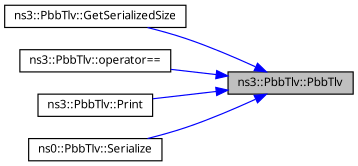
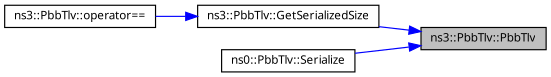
  digraph {
    fontname="Noto Sans"
    rankdir=RL
    node [color=black fillcolor=white fontname="Noto Sans" fontsize=10 shape=record style=filled]
    edge [color=blue dir=back fontname="Noto Sans" fontsize=10 labelfontname=Helvetica labelfontsize=10 style=solid]
    n1 [fillcolor=grey75 fontcolor=black height=0.2 label="ns3::PbbTlv::PbbTlv" width=0.4]
    n2 [height=0.2 label="ns3::PbbTlv::GetSerializedSize" width=0.4]
    n3 [height=0.2 label="ns3::PbbTlv::operator==" width=0.4]
-   n4 [height=0.2 label="ns3::PbbTlv::Print" width=0.4]
    n5 [height=0.2 label="ns0::PbbTlv::Serialize" width=0.4]
    n1 -> n2
-   n1 -> n3
-   n1 -> n4
+   n2 -> n3
    n1 -> n5
  }
